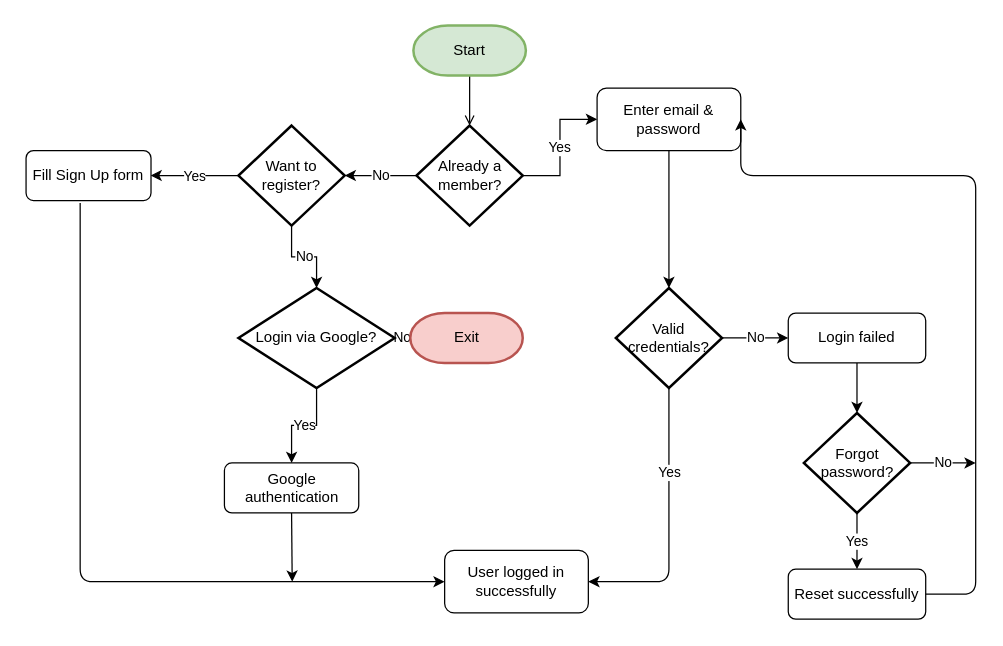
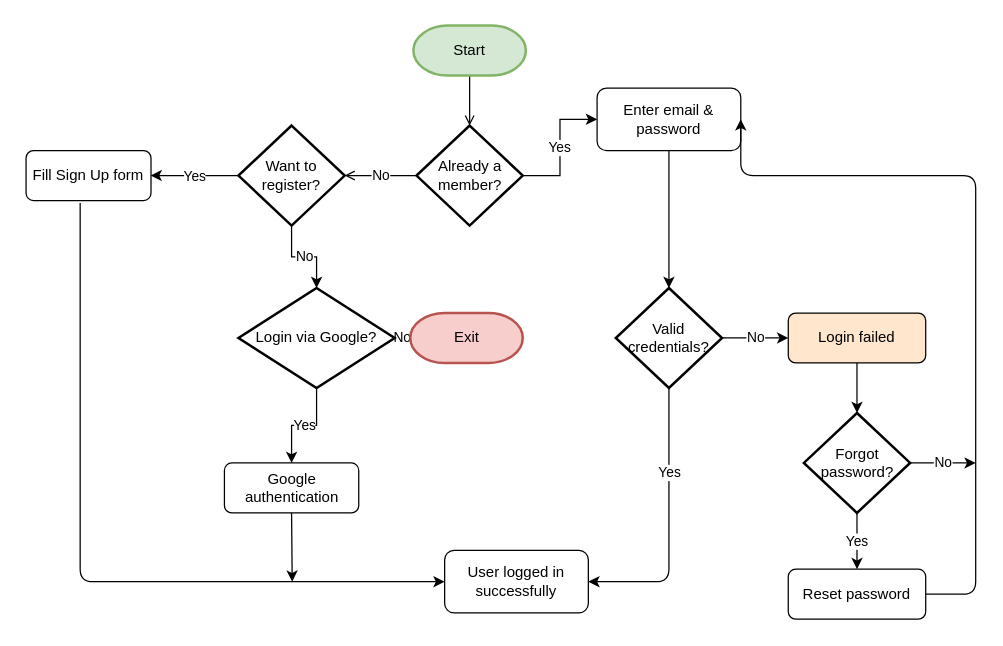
  <mxCell id="0" />
  <mxCell id="1" parent="0" />
  <mxCell id="2" value="" style="edgeStyle=orthogonalEdgeStyle;rounded=0;orthogonalLoop=1;jettySize=auto;html=1;endArrow=open;" edge="1" parent="1" source="3" target="6"><mxGeometry relative="1" as="geometry" /></mxCell>
  <mxCell id="3" value="Start" style="strokeWidth=2;html=1;shape=mxgraph.flowchart.terminator;whiteSpace=wrap;fillColor=#d5e8d4;strokeColor=#82b366;" vertex="1" parent="1"><mxGeometry x="330" y="20" width="90" height="40" as="geometry" /></mxCell>
- <mxCell id="4" value="No" style="edgeStyle=orthogonalEdgeStyle;rounded=0;orthogonalLoop=1;jettySize=auto;html=1;" edge="1" parent="1" source="6" target="9"><mxGeometry relative="1" as="geometry"><Array as="points"><mxPoint x="310" y="140" /><mxPoint x="310" y="140" /></Array></mxGeometry></mxCell>
+ <mxCell id="4" value="No" style="edgeStyle=orthogonalEdgeStyle;rounded=0;orthogonalLoop=1;jettySize=auto;html=1;endArrow=open;" edge="1" parent="1" source="6" target="9"><mxGeometry relative="1" as="geometry"><Array as="points"><mxPoint x="310" y="140" /><mxPoint x="310" y="140" /></Array></mxGeometry></mxCell>
  <mxCell id="5" value="Yes" style="edgeStyle=orthogonalEdgeStyle;rounded=0;orthogonalLoop=1;jettySize=auto;html=1;" edge="1" parent="1" source="6" target="20"><mxGeometry relative="1" as="geometry" /></mxCell>
  <mxCell id="6" value="Already a member?" style="strokeWidth=2;html=1;shape=mxgraph.flowchart.decision;whiteSpace=wrap;" vertex="1" parent="1"><mxGeometry x="332.5" y="100" width="85" height="80" as="geometry" /></mxCell>
  <mxCell id="7" value="Yes" style="edgeStyle=orthogonalEdgeStyle;rounded=0;orthogonalLoop=1;jettySize=auto;html=1;" edge="1" parent="1" source="9"><mxGeometry relative="1" as="geometry"><mxPoint x="119.65" y="140" as="targetPoint" /></mxGeometry></mxCell>
  <mxCell id="8" value="No" style="edgeStyle=orthogonalEdgeStyle;rounded=0;orthogonalLoop=1;jettySize=auto;html=1;" edge="1" parent="1" source="9" target="12"><mxGeometry relative="1" as="geometry" /></mxCell>
  <mxCell id="9" value="Want to register?" style="strokeWidth=2;html=1;shape=mxgraph.flowchart.decision;whiteSpace=wrap;" vertex="1" parent="1"><mxGeometry x="190" y="100" width="85" height="80" as="geometry" /></mxCell>
  <mxCell id="10" value="Yes" style="edgeStyle=orthogonalEdgeStyle;rounded=0;orthogonalLoop=1;jettySize=auto;html=1;entryX=0.5;entryY=0;entryDx=0;entryDy=0;" edge="1" parent="1" source="12" target="14"><mxGeometry relative="1" as="geometry"><mxPoint x="232.6" y="360" as="targetPoint" /></mxGeometry></mxCell>
  <mxCell id="11" value="No" style="edgeStyle=orthogonalEdgeStyle;rounded=0;orthogonalLoop=1;jettySize=auto;html=1;" edge="1" parent="1" source="12" target="18"><mxGeometry relative="1" as="geometry" /></mxCell>
  <mxCell id="12" value="Login via Google?" style="strokeWidth=2;html=1;shape=mxgraph.flowchart.decision;whiteSpace=wrap;" vertex="1" parent="1"><mxGeometry x="190" y="230" width="125" height="80" as="geometry" /></mxCell>
  <mxCell id="13" value="&lt;span&gt;Fill Sign Up form&lt;/span&gt;" style="rounded=1;whiteSpace=wrap;html=1;" vertex="1" parent="1"><mxGeometry x="20" y="120" width="100" height="40" as="geometry" /></mxCell>
  <mxCell id="14" value="&lt;div&gt;Google&lt;/div&gt;&lt;div&gt;authentication&lt;/div&gt;" style="rounded=1;whiteSpace=wrap;html=1;" vertex="1" parent="1"><mxGeometry x="178.75" y="370" width="107.5" height="40" as="geometry" /></mxCell>
  <mxCell id="15" value="&lt;span&gt;User logged in successfully&lt;/span&gt;" style="rounded=1;whiteSpace=wrap;html=1;" vertex="1" parent="1"><mxGeometry x="355" y="440" width="115" height="50" as="geometry" /></mxCell>
  <mxCell id="16" value="" style="endArrow=classic;html=1;entryX=0;entryY=0.5;entryDx=0;entryDy=0;exitX=0.433;exitY=1.05;exitDx=0;exitDy=0;exitPerimeter=0;edgeStyle=orthogonalEdgeStyle;" edge="1" parent="1" source="13" target="15"><mxGeometry width="50" height="50" relative="1" as="geometry"><mxPoint x="140" y="360" as="sourcePoint" /><mxPoint x="420" y="290" as="targetPoint" /><Array as="points"><mxPoint x="63" y="465" /></Array></mxGeometry></mxCell>
  <mxCell id="17" value="" style="endArrow=classic;html=1;exitX=0.5;exitY=1;exitDx=0;exitDy=0;" edge="1" parent="1" source="14"><mxGeometry width="50" height="50" relative="1" as="geometry"><mxPoint x="370" y="340" as="sourcePoint" /><mxPoint x="233" y="465" as="targetPoint" /></mxGeometry></mxCell>
  <mxCell id="18" value="Exit" style="strokeWidth=2;html=1;shape=mxgraph.flowchart.terminator;whiteSpace=wrap;fillColor=#f8cecc;strokeColor=#b85450;" vertex="1" parent="1"><mxGeometry x="327.5" y="250" width="90" height="40" as="geometry" /></mxCell>
  <mxCell id="19" value="" style="edgeStyle=orthogonalEdgeStyle;rounded=0;orthogonalLoop=1;jettySize=auto;html=1;" edge="1" parent="1" source="20" target="22"><mxGeometry relative="1" as="geometry" /></mxCell>
  <mxCell id="20" value="&lt;span&gt;Enter email &amp;amp; password&lt;/span&gt;" style="rounded=1;whiteSpace=wrap;html=1;" vertex="1" parent="1"><mxGeometry x="477" y="70" width="115" height="50" as="geometry" /></mxCell>
  <mxCell id="21" value="No" style="edgeStyle=orthogonalEdgeStyle;rounded=0;orthogonalLoop=1;jettySize=auto;html=1;" edge="1" parent="1" source="22" target="25"><mxGeometry relative="1" as="geometry" /></mxCell>
  <mxCell id="22" value="Valid credentials?" style="strokeWidth=2;html=1;shape=mxgraph.flowchart.decision;whiteSpace=wrap;" vertex="1" parent="1"><mxGeometry x="492" y="230" width="85" height="80" as="geometry" /></mxCell>
  <mxCell id="23" value="Yes" style="endArrow=classic;html=1;exitX=0.5;exitY=1;exitDx=0;exitDy=0;exitPerimeter=0;edgeStyle=orthogonalEdgeStyle;entryX=1;entryY=0.5;entryDx=0;entryDy=0;" edge="1" parent="1" source="22" target="15"><mxGeometry x="-0.383" width="50" height="50" relative="1" as="geometry"><mxPoint x="370" y="340" as="sourcePoint" /><mxPoint x="535" y="460" as="targetPoint" /><Array as="points"><mxPoint x="535" y="465" /></Array><mxPoint as="offset" /></mxGeometry></mxCell>
  <mxCell id="24" value="" style="edgeStyle=orthogonalEdgeStyle;rounded=0;orthogonalLoop=1;jettySize=auto;html=1;" edge="1" parent="1" source="25" target="27"><mxGeometry relative="1" as="geometry" /></mxCell>
- <mxCell id="25" value="&lt;span&gt;Login failed&lt;/span&gt;" style="rounded=1;whiteSpace=wrap;html=1;" vertex="1" parent="1"><mxGeometry x="630" y="250" width="110" height="40" as="geometry" /></mxCell>
+ <mxCell id="25" value="&lt;span&gt;Login failed&lt;/span&gt;" style="rounded=1;whiteSpace=wrap;html=1;fillColor=#ffe6cc;" vertex="1" parent="1"><mxGeometry x="630" y="250" width="110" height="40" as="geometry" /></mxCell>
  <mxCell id="26" value="Yes" style="edgeStyle=orthogonalEdgeStyle;rounded=0;orthogonalLoop=1;jettySize=auto;html=1;" edge="1" parent="1" source="27" target="28"><mxGeometry relative="1" as="geometry" /></mxCell>
  <mxCell id="27" value="Forgot password?" style="strokeWidth=2;html=1;shape=mxgraph.flowchart.decision;whiteSpace=wrap;" vertex="1" parent="1"><mxGeometry x="642.5" y="330" width="85" height="80" as="geometry" /></mxCell>
- <mxCell id="28" value="&lt;span&gt;Reset successfully&lt;/span&gt;" style="rounded=1;whiteSpace=wrap;html=1;" vertex="1" parent="1"><mxGeometry x="630" y="455" width="110" height="40" as="geometry" /></mxCell>
+ <mxCell id="28" value="&lt;span&gt;Reset password&lt;/span&gt;" style="rounded=1;whiteSpace=wrap;html=1;" vertex="1" parent="1"><mxGeometry x="630" y="455" width="110" height="40" as="geometry" /></mxCell>
  <mxCell id="29" value="" style="endArrow=classic;html=1;edgeStyle=orthogonalEdgeStyle;entryX=1;entryY=0.5;entryDx=0;entryDy=0;" edge="1" parent="1" target="20"><mxGeometry width="50" height="50" relative="1" as="geometry"><mxPoint x="740" y="475" as="sourcePoint" /><mxPoint x="600" y="140" as="targetPoint" /><Array as="points"><mxPoint x="780" y="475" /><mxPoint x="780" y="140" /></Array></mxGeometry></mxCell>
  <mxCell id="30" value="No" style="endArrow=classic;html=1;" edge="1" parent="1"><mxGeometry width="50" height="50" relative="1" as="geometry"><mxPoint x="727.5" y="370" as="sourcePoint" /><mxPoint x="780" y="370" as="targetPoint" /></mxGeometry></mxCell>
